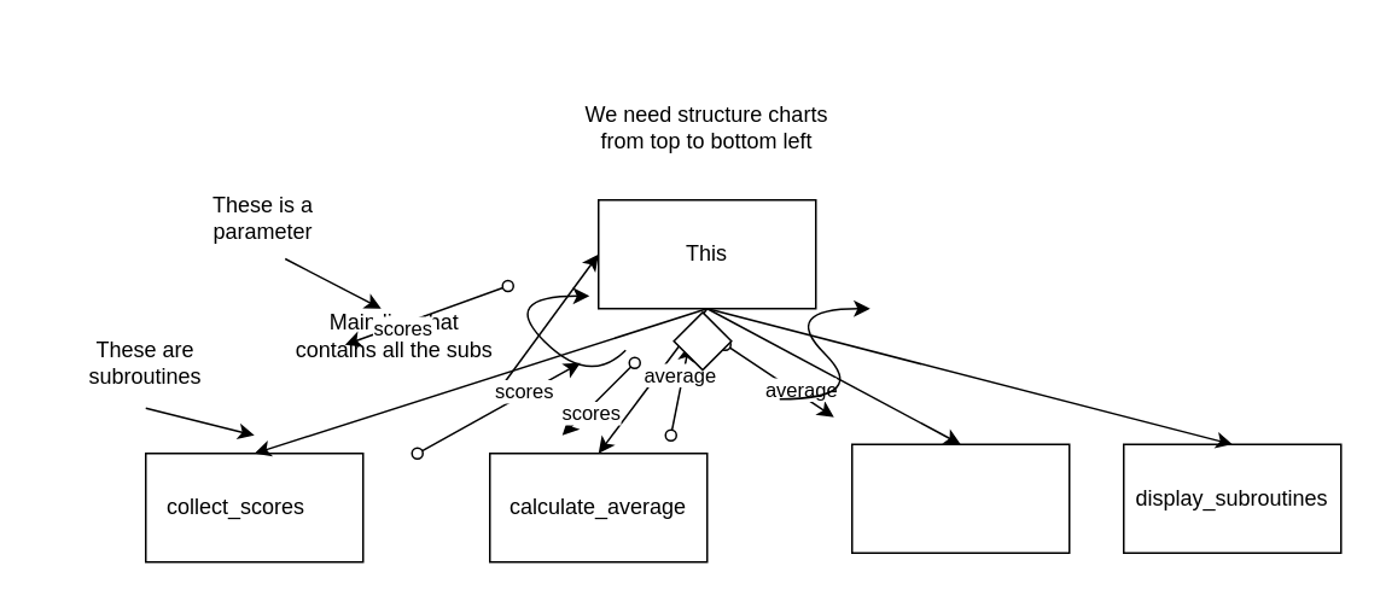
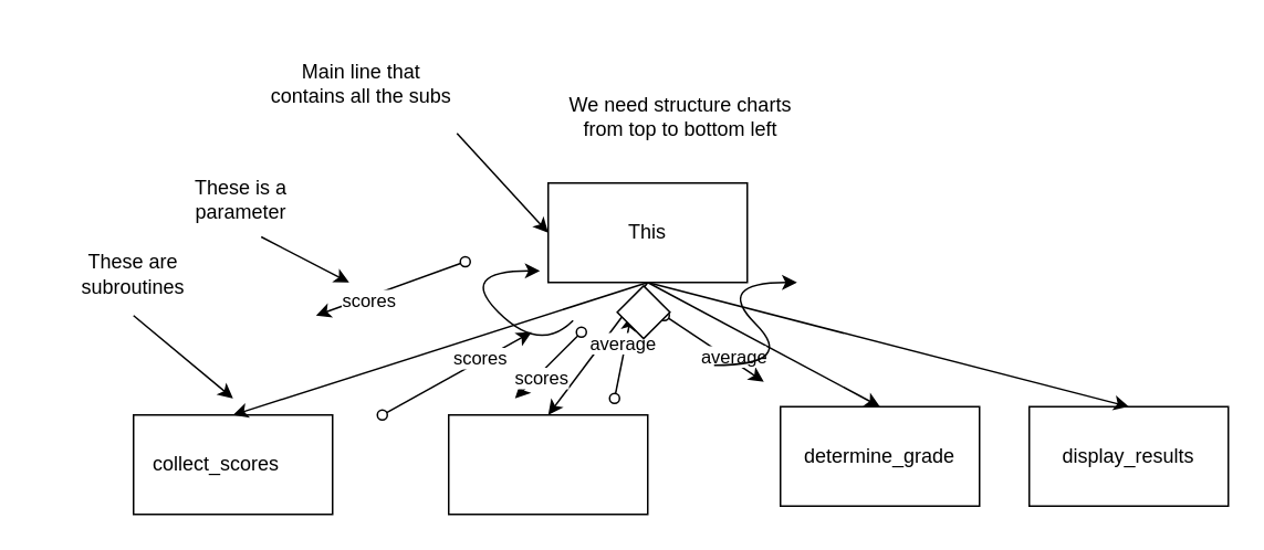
  <mxCell id="0" />
  <mxCell id="1" parent="0" />
  <mxCell id="2" value="" style="rounded=0;whiteSpace=wrap;html=1;" parent="1" vertex="1"><mxGeometry x="330" y="110" width="120" height="60" as="geometry" /></mxCell>
  <mxCell id="3" value="" style="rounded=0;whiteSpace=wrap;html=1;" parent="1" vertex="1"><mxGeometry x="80" y="250" width="120" height="60" as="geometry" /></mxCell>
  <mxCell id="4" value="" style="endArrow=classic;html=1;rounded=0;entryX=0.5;entryY=0;entryDx=0;entryDy=0;fontStyle=1" parent="1" target="3" edge="1"><mxGeometry width="50" height="50" relative="1" as="geometry"><mxPoint x="390" y="170" as="sourcePoint" /><mxPoint x="390" y="210" as="targetPoint" /></mxGeometry></mxCell>
  <mxCell id="5" value="This" style="text;html=1;align=center;verticalAlign=middle;whiteSpace=wrap;rounded=0;" parent="1" vertex="1"><mxGeometry x="345" y="122.5" width="90" height="35" as="geometry" /></mxCell>
  <mxCell id="6" value="collect_scores" style="text;html=1;align=center;verticalAlign=middle;whiteSpace=wrap;rounded=0;" parent="1" vertex="1"><mxGeometry x="85" y="255" width="90" height="50" as="geometry" /></mxCell>
  <mxCell id="7" value="" style="rounded=0;whiteSpace=wrap;html=1;" parent="1" vertex="1"><mxGeometry x="270" y="250" width="120" height="60" as="geometry" /></mxCell>
- <mxCell id="8" value="calculate_average" style="text;html=1;align=center;verticalAlign=middle;whiteSpace=wrap;rounded=0;" parent="1" vertex="1"><mxGeometry x="275" y="260" width="110" height="40" as="geometry" /></mxCell>
  <mxCell id="9" value="" style="endArrow=classic;html=1;rounded=0;entryX=0.5;entryY=0;entryDx=0;entryDy=0;exitX=0.5;exitY=1;exitDx=0;exitDy=0;" parent="1" source="2" target="7" edge="1"><mxGeometry width="50" height="50" relative="1" as="geometry"><mxPoint x="370" y="180" as="sourcePoint" /><mxPoint x="240" y="250" as="targetPoint" /></mxGeometry></mxCell>
  <mxCell id="10" value="" style="rounded=0;whiteSpace=wrap;html=1;" parent="1" vertex="1"><mxGeometry x="470" y="245" width="120" height="60" as="geometry" /></mxCell>
  <mxCell id="11" value="" style="rounded=0;whiteSpace=wrap;html=1;" parent="1" vertex="1"><mxGeometry x="620" y="245" width="120" height="60" as="geometry" /></mxCell>
- <mxCell id="13" value="display_subroutines" style="text;html=1;align=center;verticalAlign=middle;whiteSpace=wrap;rounded=0;" parent="1" vertex="1"><mxGeometry x="625" y="250" width="110" height="50" as="geometry" /></mxCell>
+ <mxCell id="12" value="determine_grade" style="text;html=1;align=center;verticalAlign=middle;whiteSpace=wrap;rounded=0;" parent="1" vertex="1"><mxGeometry x="475" y="250" width="110" height="50" as="geometry" /></mxCell>
+ <mxCell id="13" value="display_results" style="text;html=1;align=center;verticalAlign=middle;whiteSpace=wrap;rounded=0;" parent="1" vertex="1"><mxGeometry x="625" y="250" width="110" height="50" as="geometry" /></mxCell>
  <mxCell id="14" value="" style="endArrow=classic;html=1;rounded=0;entryX=0.5;entryY=0;entryDx=0;entryDy=0;exitX=0.5;exitY=1;exitDx=0;exitDy=0;" parent="1" source="2" target="10" edge="1"><mxGeometry width="50" height="50" relative="1" as="geometry"><mxPoint x="400" y="180" as="sourcePoint" /><mxPoint x="415" y="250" as="targetPoint" /></mxGeometry></mxCell>
  <mxCell id="15" value="" style="endArrow=classic;html=1;rounded=0;exitX=0.5;exitY=1;exitDx=0;exitDy=0;entryX=0.5;entryY=0;entryDx=0;entryDy=0;" parent="1" source="2" target="11" edge="1"><mxGeometry width="50" height="50" relative="1" as="geometry"><mxPoint x="400" y="180" as="sourcePoint" /><mxPoint x="720" y="230" as="targetPoint" /></mxGeometry></mxCell>
- <mxCell id="16" value="We need structure charts from top to bottom left" style="text;html=1;align=center;verticalAlign=middle;whiteSpace=wrap;rounded=0;" parent="1" vertex="1"><mxGeometry x="320" y="50" width="140" height="40" as="geometry" /></mxCell>
- <mxCell id="17" value="These are subroutines" style="text;html=1;align=center;verticalAlign=middle;whiteSpace=wrap;rounded=0;" parent="1" vertex="1"><mxGeometry x="20" y="175" width="120" height="50" as="geometry" /></mxCell>
+ <mxCell id="16" value="We need structure charts from top to bottom left" style="text;html=1;align=center;verticalAlign=middle;whiteSpace=wrap;rounded=0;" parent="1" vertex="1"><mxGeometry x="340" y="50" width="140" height="40" as="geometry" /></mxCell>
+ <mxCell id="17" value="These are subroutines" style="text;html=1;align=center;verticalAlign=middle;whiteSpace=wrap;rounded=0;" parent="1" vertex="1"><mxGeometry x="20" y="140" width="120" height="50" as="geometry" /></mxCell>
  <mxCell id="18" value="" style="endArrow=classic;html=1;rounded=0;exitX=0.5;exitY=1;exitDx=0;exitDy=0;" parent="1" source="17" edge="1"><mxGeometry width="50" height="50" relative="1" as="geometry"><mxPoint x="100" y="240" as="sourcePoint" /><mxPoint x="140" y="240" as="targetPoint" /></mxGeometry></mxCell>
- <mxCell id="19" value="Main line that contains all the subs" style="text;html=1;align=center;verticalAlign=middle;whiteSpace=wrap;rounded=0;" parent="1" vertex="1"><mxGeometry x="160" y="155" width="115" height="60" as="geometry" /></mxCell>
+ <mxCell id="19" value="Main line that contains all the subs" style="text;html=1;align=center;verticalAlign=middle;whiteSpace=wrap;rounded=0;" parent="1" vertex="1"><mxGeometry x="160" y="20" width="115" height="60" as="geometry" /></mxCell>
  <mxCell id="20" value="" style="endArrow=classic;html=1;rounded=0;exitX=1;exitY=1;exitDx=0;exitDy=0;entryX=0;entryY=0.5;entryDx=0;entryDy=0;" parent="1" source="19" target="2" edge="1"><mxGeometry width="50" height="50" relative="1" as="geometry"><mxPoint x="260" y="180" as="sourcePoint" /><mxPoint x="310" y="130" as="targetPoint" /></mxGeometry></mxCell>
  <mxCell id="21" value="" style="endArrow=classic;html=1;rounded=0;startArrow=oval;startFill=0;" parent="1" edge="1"><mxGeometry width="50" height="50" relative="1" as="geometry"><mxPoint x="280" y="157.5" as="sourcePoint" /><mxPoint x="190" y="190" as="targetPoint" /></mxGeometry></mxCell>
  <mxCell id="22" value="scores" style="edgeLabel;html=1;align=center;verticalAlign=middle;resizable=0;points=[];" parent="21" vertex="1" connectable="0"><mxGeometry x="0.325" y="2" relative="1" as="geometry"><mxPoint as="offset" /></mxGeometry></mxCell>
  <mxCell id="23" value="These is a parameter" style="text;html=1;align=center;verticalAlign=middle;whiteSpace=wrap;rounded=0;" parent="1" vertex="1"><mxGeometry x="90" y="100" width="110" height="40" as="geometry" /></mxCell>
  <mxCell id="24" value="" style="endArrow=classic;html=1;rounded=0;exitX=0.609;exitY=1.063;exitDx=0;exitDy=0;exitPerimeter=0;" parent="1" source="23" edge="1"><mxGeometry width="50" height="50" relative="1" as="geometry"><mxPoint x="200" y="190" as="sourcePoint" /><mxPoint x="210" y="170" as="targetPoint" /></mxGeometry></mxCell>
  <mxCell id="25" value="" style="endArrow=classic;html=1;rounded=0;startArrow=oval;startFill=0;" parent="1" edge="1"><mxGeometry width="50" height="50" relative="1" as="geometry"><mxPoint x="230" y="250" as="sourcePoint" /><mxPoint x="320" y="200" as="targetPoint" /></mxGeometry></mxCell>
  <mxCell id="26" value="scores" style="edgeLabel;html=1;align=center;verticalAlign=middle;resizable=0;points=[];" parent="25" vertex="1" connectable="0"><mxGeometry x="0.325" y="2" relative="1" as="geometry"><mxPoint as="offset" /></mxGeometry></mxCell>
  <mxCell id="27" value="" style="endArrow=classic;html=1;rounded=0;startArrow=oval;startFill=0;" parent="1" edge="1"><mxGeometry width="50" height="50" relative="1" as="geometry"><mxPoint x="350" y="200" as="sourcePoint" /><mxPoint x="310" y="240" as="targetPoint" /></mxGeometry></mxCell>
  <mxCell id="28" value="scores" style="edgeLabel;html=1;align=center;verticalAlign=middle;resizable=0;points=[];" parent="27" vertex="1" connectable="0"><mxGeometry x="0.325" y="2" relative="1" as="geometry"><mxPoint as="offset" /></mxGeometry></mxCell>
  <mxCell id="29" value="" style="endArrow=classic;html=1;rounded=0;startArrow=oval;startFill=0;" parent="1" edge="1"><mxGeometry width="50" height="50" relative="1" as="geometry"><mxPoint x="370" y="240" as="sourcePoint" /><mxPoint x="380" y="190" as="targetPoint" /></mxGeometry></mxCell>
  <mxCell id="30" value="average" style="edgeLabel;html=1;align=center;verticalAlign=middle;resizable=0;points=[];" parent="29" vertex="1" connectable="0"><mxGeometry x="0.325" y="2" relative="1" as="geometry"><mxPoint as="offset" /></mxGeometry></mxCell>
  <mxCell id="31" value="" style="endArrow=classic;html=1;rounded=0;startArrow=oval;startFill=0;" parent="1" edge="1"><mxGeometry width="50" height="50" relative="1" as="geometry"><mxPoint x="400" y="190" as="sourcePoint" /><mxPoint x="460" y="230" as="targetPoint" /></mxGeometry></mxCell>
  <mxCell id="32" value="average" style="edgeLabel;html=1;align=center;verticalAlign=middle;resizable=0;points=[];" parent="31" vertex="1" connectable="0"><mxGeometry x="0.325" y="2" relative="1" as="geometry"><mxPoint as="offset" /></mxGeometry></mxCell>
  <mxCell id="33" value="" style="whiteSpace=wrap;html=1;aspect=fixed;rotation=-45;" vertex="1" parent="1"><mxGeometry x="376.25" y="176.73" width="22.5" height="22.5" as="geometry" /></mxCell>
  <mxCell id="34" value="" style="curved=1;endArrow=classic;html=1;rounded=0;" edge="1" parent="1"><mxGeometry width="50" height="50" relative="1" as="geometry"><mxPoint x="430" y="220" as="sourcePoint" /><mxPoint x="480" y="170" as="targetPoint" /><Array as="points"><mxPoint x="480" y="220" /><mxPoint x="430" y="170" /></Array></mxGeometry></mxCell>
  <mxCell id="35" value="" style="curved=1;endArrow=classic;html=1;rounded=0;" edge="1" parent="1"><mxGeometry width="50" height="50" relative="1" as="geometry"><mxPoint x="345" y="192.98" as="sourcePoint" /><mxPoint x="325" y="162.98" as="targetPoint" /><Array as="points"><mxPoint x="325" y="212.98" /><mxPoint x="275" y="162.98" /></Array></mxGeometry></mxCell>
